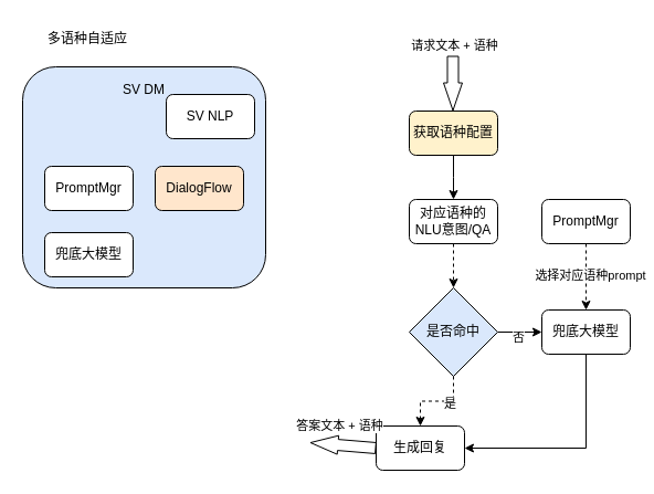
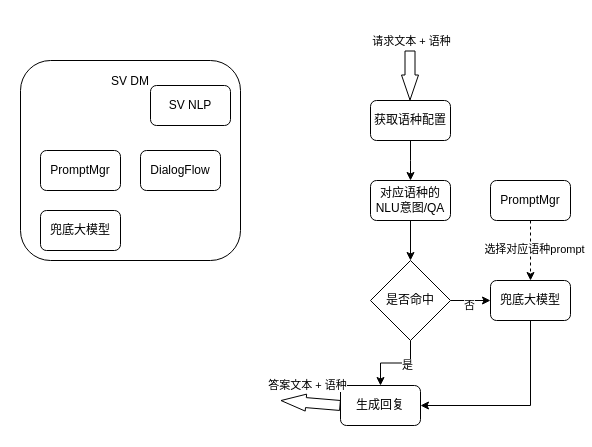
  <mxCell id="0" />
  <mxCell id="1" parent="0" />
- <mxCell id="2" value="SV DM&lt;br&gt;&lt;br&gt;&lt;br&gt;&lt;br&gt;&lt;br&gt;&lt;br&gt;&lt;br&gt;&lt;br&gt;&lt;br&gt;&lt;br&gt;&lt;br&gt;&lt;br&gt;" style="rounded=1;whiteSpace=wrap;html=1;fillColor=#dae8fc;" vertex="1" parent="1"><mxGeometry x="20" y="60" width="220" height="200" as="geometry" /></mxCell>
+ <mxCell id="2" value="SV DM&lt;br&gt;&lt;br&gt;&lt;br&gt;&lt;br&gt;&lt;br&gt;&lt;br&gt;&lt;br&gt;&lt;br&gt;&lt;br&gt;&lt;br&gt;&lt;br&gt;&lt;br&gt;" style="rounded=1;whiteSpace=wrap;html=1;" vertex="1" parent="1"><mxGeometry x="20" y="60" width="220" height="200" as="geometry" /></mxCell>
  <mxCell id="3" value="SV NLP" style="rounded=1;whiteSpace=wrap;html=1;" vertex="1" parent="1"><mxGeometry x="150" y="85" width="80" height="40" as="geometry" /></mxCell>
- <mxCell id="4" value="DialogFlow" style="rounded=1;whiteSpace=wrap;html=1;fillColor=#ffe6cc;" vertex="1" parent="1"><mxGeometry x="140" y="150" width="80" height="40" as="geometry" /></mxCell>
+ <mxCell id="4" value="DialogFlow" style="rounded=1;whiteSpace=wrap;html=1;" vertex="1" parent="1"><mxGeometry x="140" y="150" width="80" height="40" as="geometry" /></mxCell>
  <mxCell id="5" style="edgeStyle=orthogonalEdgeStyle;rounded=0;orthogonalLoop=1;jettySize=auto;html=1;exitX=0.5;exitY=1;exitDx=0;exitDy=0;entryX=0.5;entryY=0;entryDx=0;entryDy=0;" edge="1" parent="1" source="6"><mxGeometry relative="1" as="geometry"><mxPoint x="410" y="180" as="targetPoint" /></mxGeometry></mxCell>
- <mxCell id="6" value="获取语种配置" style="rounded=1;whiteSpace=wrap;html=1;fillColor=#fff2cc;" vertex="1" parent="1"><mxGeometry x="370" y="100" width="80" height="40" as="geometry" /></mxCell>
+ <mxCell id="6" value="获取语种配置" style="rounded=1;whiteSpace=wrap;html=1;" vertex="1" parent="1"><mxGeometry x="370" y="100" width="80" height="40" as="geometry" /></mxCell>
  <mxCell id="7" value="" style="shape=flexArrow;endArrow=classic;html=1;rounded=0;endWidth=6;endSize=8;" edge="1" parent="1"><mxGeometry width="50" height="50" relative="1" as="geometry"><mxPoint x="409.5" y="50" as="sourcePoint" /><mxPoint x="409.5" y="100" as="targetPoint" /></mxGeometry></mxCell>
  <mxCell id="8" value="请求文本 + 语种" style="edgeLabel;html=1;align=center;verticalAlign=middle;resizable=0;points=[];" vertex="1" connectable="0" parent="7"><mxGeometry x="-0.6" y="-6" relative="1" as="geometry"><mxPoint x="7" y="-20" as="offset" /></mxGeometry></mxCell>
- <mxCell id="9" style="edgeStyle=orthogonalEdgeStyle;rounded=0;orthogonalLoop=1;jettySize=auto;html=1;exitX=0.5;exitY=1;exitDx=0;exitDy=0;entryX=0.5;entryY=0;entryDx=0;entryDy=0;dashed=1;" edge="1" parent="1" source="10" target="17"><mxGeometry relative="1" as="geometry" /></mxCell>
+ <mxCell id="9" style="edgeStyle=orthogonalEdgeStyle;rounded=0;orthogonalLoop=1;jettySize=auto;html=1;exitX=0.5;exitY=1;exitDx=0;exitDy=0;entryX=0.5;entryY=0;entryDx=0;entryDy=0;" edge="1" parent="1" source="10" target="17"><mxGeometry relative="1" as="geometry" /></mxCell>
  <mxCell id="10" value="对应语种的NLU意图/QA" style="rounded=1;whiteSpace=wrap;html=1;" vertex="1" parent="1"><mxGeometry x="370" y="180" width="80" height="40" as="geometry" /></mxCell>
  <mxCell id="11" value="兜底大模型" style="rounded=1;whiteSpace=wrap;html=1;" vertex="1" parent="1"><mxGeometry x="40" y="210" width="80" height="40" as="geometry" /></mxCell>
  <mxCell id="12" value="PromptMgr" style="rounded=1;whiteSpace=wrap;html=1;" vertex="1" parent="1"><mxGeometry x="40" y="150" width="80" height="40" as="geometry" /></mxCell>
- <mxCell id="13" style="edgeStyle=orthogonalEdgeStyle;rounded=0;orthogonalLoop=1;jettySize=auto;html=1;exitX=0.5;exitY=1;exitDx=0;exitDy=0;entryX=0.5;entryY=0;entryDx=0;entryDy=0;dashed=1;" edge="1" parent="1" source="17" target="20"><mxGeometry relative="1" as="geometry" /></mxCell>
+ <mxCell id="13" style="edgeStyle=orthogonalEdgeStyle;rounded=0;orthogonalLoop=1;jettySize=auto;html=1;exitX=0.5;exitY=1;exitDx=0;exitDy=0;entryX=0.5;entryY=0;entryDx=0;entryDy=0;" edge="1" parent="1" source="17" target="20"><mxGeometry relative="1" as="geometry" /></mxCell>
  <mxCell id="14" value="是" style="edgeLabel;html=1;align=center;verticalAlign=middle;resizable=0;points=[];" vertex="1" connectable="0" parent="13"><mxGeometry x="-0.3" y="2" relative="1" as="geometry"><mxPoint as="offset" /></mxGeometry></mxCell>
  <mxCell id="15" style="edgeStyle=orthogonalEdgeStyle;rounded=0;orthogonalLoop=1;jettySize=auto;html=1;exitX=1;exitY=0.5;exitDx=0;exitDy=0;entryX=0;entryY=0.5;entryDx=0;entryDy=0;" edge="1" parent="1" source="17" target="19"><mxGeometry relative="1" as="geometry" /></mxCell>
  <mxCell id="16" value="否" style="edgeLabel;html=1;align=center;verticalAlign=middle;resizable=0;points=[];" vertex="1" connectable="0" parent="15"><mxGeometry x="-0.1" y="-4" relative="1" as="geometry"><mxPoint as="offset" /></mxGeometry></mxCell>
- <mxCell id="17" value="是否命中" style="rhombus;whiteSpace=wrap;html=1;fillColor=#dae8fc;" vertex="1" parent="1"><mxGeometry x="370" y="260" width="80" height="80" as="geometry" /></mxCell>
+ <mxCell id="17" value="是否命中" style="rhombus;whiteSpace=wrap;html=1;" vertex="1" parent="1"><mxGeometry x="370" y="260" width="80" height="80" as="geometry" /></mxCell>
  <mxCell id="18" style="edgeStyle=orthogonalEdgeStyle;rounded=0;orthogonalLoop=1;jettySize=auto;html=1;exitX=0.5;exitY=1;exitDx=0;exitDy=0;entryX=1;entryY=0.5;entryDx=0;entryDy=0;" edge="1" parent="1" source="19" target="20"><mxGeometry relative="1" as="geometry" /></mxCell>
  <mxCell id="19" value="兜底大模型" style="rounded=1;whiteSpace=wrap;html=1;" vertex="1" parent="1"><mxGeometry x="490" y="280" width="80" height="40" as="geometry" /></mxCell>
  <mxCell id="20" value="生成回复" style="rounded=1;whiteSpace=wrap;html=1;" vertex="1" parent="1"><mxGeometry x="340" y="385" width="80" height="40" as="geometry" /></mxCell>
  <mxCell id="21" style="edgeStyle=orthogonalEdgeStyle;rounded=0;orthogonalLoop=1;jettySize=auto;html=1;exitX=0.5;exitY=1;exitDx=0;exitDy=0;dashed=1;" edge="1" parent="1" source="23" target="19"><mxGeometry relative="1" as="geometry" /></mxCell>
  <mxCell id="22" value="选择对应语种prompt" style="edgeLabel;html=1;align=center;verticalAlign=middle;resizable=0;points=[];" vertex="1" connectable="0" parent="21"><mxGeometry x="-0.067" y="3" relative="1" as="geometry"><mxPoint as="offset" /></mxGeometry></mxCell>
  <mxCell id="23" value="PromptMgr" style="rounded=1;whiteSpace=wrap;html=1;" vertex="1" parent="1"><mxGeometry x="490" y="180" width="80" height="40" as="geometry" /></mxCell>
  <mxCell id="24" value="" style="shape=flexArrow;endArrow=classic;html=1;rounded=0;endWidth=6;endSize=8;exitX=0;exitY=0.5;exitDx=0;exitDy=0;" edge="1" parent="1" source="20"><mxGeometry width="50" height="50" relative="1" as="geometry"><mxPoint x="280" y="380" as="sourcePoint" /><mxPoint x="280" y="400" as="targetPoint" /></mxGeometry></mxCell>
  <mxCell id="25" value="答案文本 + 语种" style="edgeLabel;html=1;align=center;verticalAlign=middle;resizable=0;points=[];" vertex="1" connectable="0" parent="24"><mxGeometry x="-0.6" y="-6" relative="1" as="geometry"><mxPoint x="-22" y="-14" as="offset" /></mxGeometry></mxCell>
- <mxCell id="26" value="多语种自适应" style="text;html=1;strokeColor=none;fillColor=none;align=center;verticalAlign=middle;whiteSpace=wrap;rounded=0;" vertex="1" parent="1"><mxGeometry x="40" y="20" width="78" height="30" as="geometry" /></mxCell>
